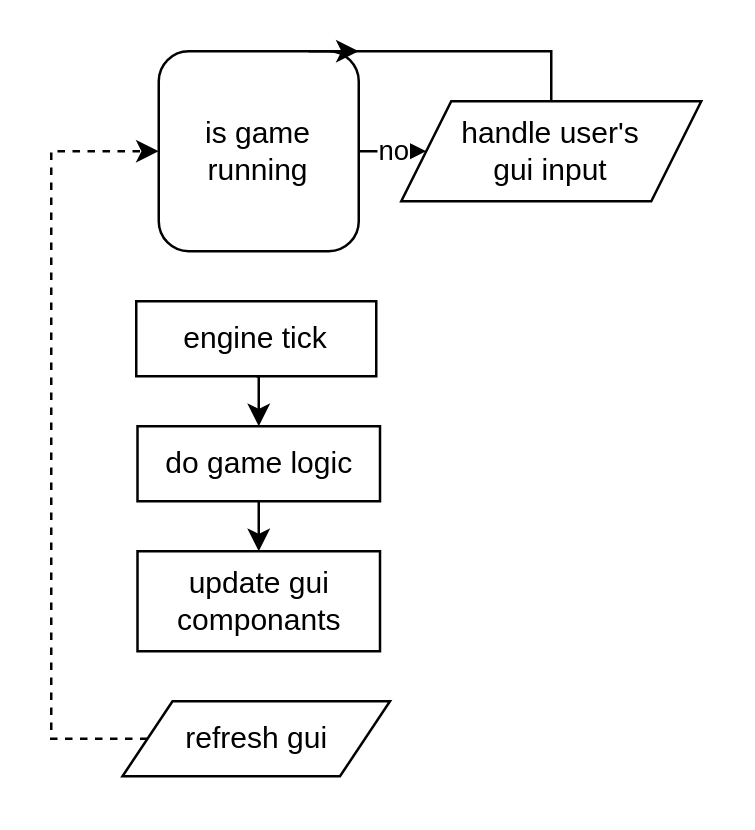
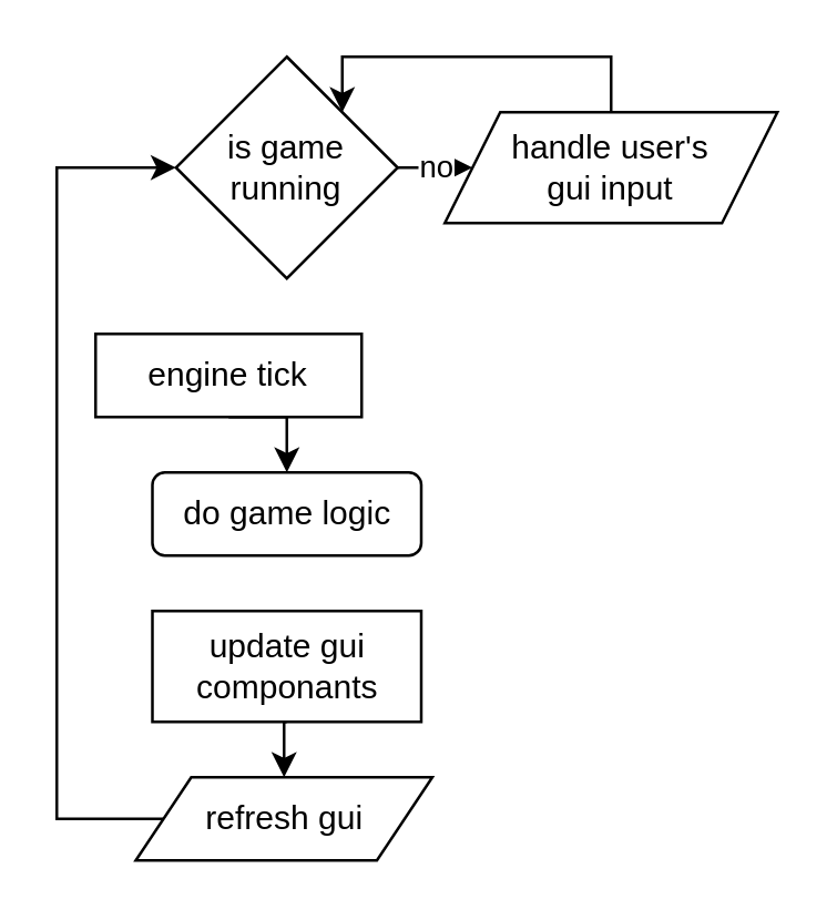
  <mxCell id="0" />
  <mxCell id="1" parent="0" />
  <mxCell id="2" value="no" style="edgeStyle=orthogonalEdgeStyle;rounded=0;orthogonalLoop=1;jettySize=auto;html=1;exitX=1;exitY=0.5;exitDx=0;exitDy=0;entryX=0;entryY=0.5;entryDx=0;entryDy=0;" edge="1" parent="1" source="3" target="5"><mxGeometry relative="1" as="geometry" /></mxCell>
- <mxCell id="3" value="&lt;div&gt;is game&lt;/div&gt;&lt;div&gt;running&lt;br&gt;&lt;/div&gt;" style="whiteSpace=wrap;html=1;rounded=1;" vertex="1" parent="1"><mxGeometry x="63" y="20" width="80" height="80" as="geometry" /></mxCell>
+ <mxCell id="3" value="&lt;div&gt;is game&lt;/div&gt;&lt;div&gt;running&lt;br&gt;&lt;/div&gt;" style="rhombus;whiteSpace=wrap;html=1;" vertex="1" parent="1"><mxGeometry x="63" y="20" width="80" height="80" as="geometry" /></mxCell>
  <mxCell id="4" style="edgeStyle=orthogonalEdgeStyle;rounded=0;orthogonalLoop=1;jettySize=auto;html=1;exitX=0.5;exitY=0;exitDx=0;exitDy=0;entryX=1;entryY=0;entryDx=0;entryDy=0;" edge="1" parent="1" source="5" target="3"><mxGeometry relative="1" as="geometry"><Array as="points"><mxPoint x="220" y="20" /><mxPoint x="123" y="20" /></Array></mxGeometry></mxCell>
  <mxCell id="5" value="&lt;div&gt;handle user's&lt;/div&gt;&lt;div&gt;gui input&lt;br&gt;&lt;/div&gt;" style="shape=parallelogram;perimeter=parallelogramPerimeter;whiteSpace=wrap;html=1;fixedSize=1;" vertex="1" parent="1"><mxGeometry x="160" y="40" width="120" height="40" as="geometry" /></mxCell>
- <mxCell id="6" style="edgeStyle=orthogonalEdgeStyle;rounded=0;orthogonalLoop=1;jettySize=auto;html=1;exitX=0.5;exitY=1;exitDx=0;exitDy=0;entryX=0.5;entryY=0;entryDx=0;entryDy=0;" edge="1" parent="1" source="7" target="11"><mxGeometry relative="1" as="geometry" /></mxCell>
- <mxCell id="7" value="do game logic" style="rounded=0;whiteSpace=wrap;html=1;" vertex="1" parent="1"><mxGeometry x="54.5" y="170" width="97" height="30" as="geometry" /></mxCell>
+ <mxCell id="7" value="do game logic" style="whiteSpace=wrap;html=1;rounded=1;" vertex="1" parent="1"><mxGeometry x="54.5" y="170" width="97" height="30" as="geometry" /></mxCell>
  <mxCell id="8" style="edgeStyle=orthogonalEdgeStyle;rounded=0;orthogonalLoop=1;jettySize=auto;html=1;exitX=0.5;exitY=1;exitDx=0;exitDy=0;entryX=0.5;entryY=0;entryDx=0;entryDy=0;" edge="1" parent="1" source="9" target="7"><mxGeometry relative="1" as="geometry" /></mxCell>
- <mxCell id="9" value="engine tick" style="rounded=0;whiteSpace=wrap;html=1;" vertex="1" parent="1"><mxGeometry x="54" y="120" width="96" height="30" as="geometry" /></mxCell>
+ <mxCell id="9" value="engine tick" style="rounded=0;whiteSpace=wrap;html=1;" vertex="1" parent="1"><mxGeometry x="34" y="120" width="96" height="30" as="geometry" /></mxCell>
+ <mxCell id="10" style="edgeStyle=orthogonalEdgeStyle;rounded=0;orthogonalLoop=1;jettySize=auto;html=1;exitX=0.5;exitY=1;exitDx=0;exitDy=0;entryX=0.5;entryY=0;entryDx=0;entryDy=0;" edge="1" parent="1" source="11" target="13"><mxGeometry relative="1" as="geometry" /></mxCell>
  <mxCell id="11" value="&lt;div&gt;update gui &lt;br&gt;&lt;/div&gt;&lt;div&gt;componants&lt;br&gt;&lt;/div&gt;" style="rounded=0;whiteSpace=wrap;html=1;" vertex="1" parent="1"><mxGeometry x="54.5" y="220" width="97" height="40" as="geometry" /></mxCell>
- <mxCell id="12" style="edgeStyle=orthogonalEdgeStyle;rounded=0;orthogonalLoop=1;jettySize=auto;html=1;exitX=0;exitY=0.5;exitDx=0;exitDy=0;entryX=0;entryY=0.5;entryDx=0;entryDy=0;dashed=1;" edge="1" parent="1" source="13" target="3"><mxGeometry relative="1" as="geometry"><Array as="points"><mxPoint x="20" y="295" /><mxPoint x="20" y="60" /></Array></mxGeometry></mxCell>
+ <mxCell id="12" style="edgeStyle=orthogonalEdgeStyle;rounded=0;orthogonalLoop=1;jettySize=auto;html=1;exitX=0;exitY=0.5;exitDx=0;exitDy=0;entryX=0;entryY=0.5;entryDx=0;entryDy=0;" edge="1" parent="1" source="13" target="3"><mxGeometry relative="1" as="geometry"><Array as="points"><mxPoint x="20" y="295" /><mxPoint x="20" y="60" /></Array></mxGeometry></mxCell>
  <mxCell id="13" value="refresh gui" style="shape=parallelogram;perimeter=parallelogramPerimeter;whiteSpace=wrap;html=1;fixedSize=1;" vertex="1" parent="1"><mxGeometry x="48.5" y="280" width="107" height="30" as="geometry" /></mxCell>
